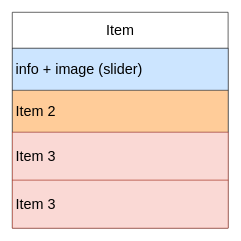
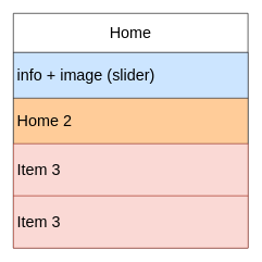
  <mxCell id="0" />
  <mxCell id="1" parent="0" />
- <mxCell id="2" value="&lt;font style=&quot;font-size: 24px;&quot;&gt;Item&lt;/font&gt;" style="swimlane;fontStyle=0;childLayout=stackLayout;horizontal=1;startSize=60;horizontalStack=0;resizeParent=1;resizeParentMax=0;resizeLast=0;collapsible=1;marginBottom=0;whiteSpace=wrap;html=1;" vertex="1" parent="1"><mxGeometry x="20" y="20" width="360" height="360" as="geometry" /></mxCell>
+ <mxCell id="2" value="&lt;font style=&quot;font-size: 24px;&quot;&gt;Home&lt;/font&gt;" style="swimlane;fontStyle=0;childLayout=stackLayout;horizontal=1;startSize=60;horizontalStack=0;resizeParent=1;resizeParentMax=0;resizeLast=0;collapsible=1;marginBottom=0;whiteSpace=wrap;html=1;" vertex="1" parent="1"><mxGeometry x="20" y="20" width="360" height="360" as="geometry" /></mxCell>
  <mxCell id="3" value="&lt;font style=&quot;font-size: 24px;&quot;&gt;info + image (slider)&lt;/font&gt;" style="text;align=left;verticalAlign=middle;spacingLeft=4;spacingRight=4;overflow=hidden;points=[[0,0.5],[1,0.5]];portConstraint=eastwest;rotatable=0;whiteSpace=wrap;html=1;fillColor=#cce5ff;strokeColor=#36393d;" vertex="1" parent="2"><mxGeometry y="60" width="360" height="70" as="geometry" /></mxCell>
- <mxCell id="4" value="&lt;font style=&quot;font-size: 24px;&quot;&gt;Item 2&lt;/font&gt;" style="text;strokeColor=#36393d;fillColor=#ffcc99;align=left;verticalAlign=middle;spacingLeft=4;spacingRight=4;overflow=hidden;points=[[0,0.5],[1,0.5]];portConstraint=eastwest;rotatable=0;whiteSpace=wrap;html=1;" vertex="1" parent="2"><mxGeometry y="130" width="360" height="70" as="geometry" /></mxCell>
+ <mxCell id="4" value="&lt;font style=&quot;font-size: 24px;&quot;&gt;Home 2&lt;/font&gt;" style="text;strokeColor=#36393d;fillColor=#ffcc99;align=left;verticalAlign=middle;spacingLeft=4;spacingRight=4;overflow=hidden;points=[[0,0.5],[1,0.5]];portConstraint=eastwest;rotatable=0;whiteSpace=wrap;html=1;" vertex="1" parent="2"><mxGeometry y="130" width="360" height="70" as="geometry" /></mxCell>
  <mxCell id="5" value="&lt;font style=&quot;font-size: 24px;&quot;&gt;Item 3&lt;/font&gt;" style="text;strokeColor=#ae4132;fillColor=#fad9d5;align=left;verticalAlign=middle;spacingLeft=4;spacingRight=4;overflow=hidden;points=[[0,0.5],[1,0.5]];portConstraint=eastwest;rotatable=0;whiteSpace=wrap;html=1;" vertex="1" parent="2"><mxGeometry y="200" width="360" height="80" as="geometry" /></mxCell>
  <mxCell id="6" value="&lt;font style=&quot;font-size: 24px;&quot;&gt;Item 3&lt;/font&gt;" style="text;strokeColor=#ae4132;fillColor=#fad9d5;align=left;verticalAlign=middle;spacingLeft=4;spacingRight=4;overflow=hidden;points=[[0,0.5],[1,0.5]];portConstraint=eastwest;rotatable=0;whiteSpace=wrap;html=1;" vertex="1" parent="2"><mxGeometry y="280" width="360" height="80" as="geometry" /></mxCell>
